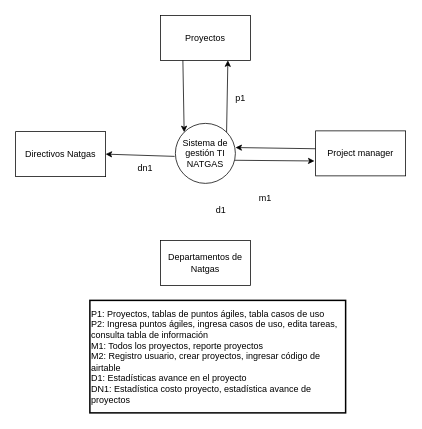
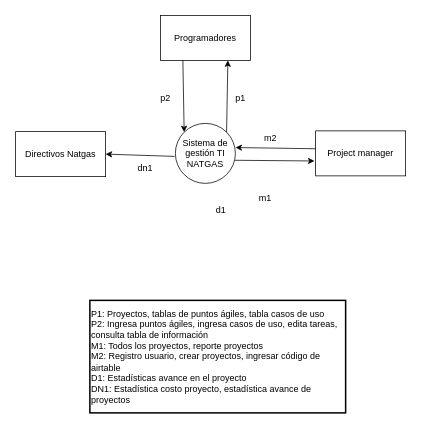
  <mxCell id="0" />
  <mxCell id="1" parent="0" />
  <mxCell id="2" value="Sistema de gestión TI NATGAS" style="ellipse;whiteSpace=wrap;html=1;aspect=fixed;" vertex="1" parent="1"><mxGeometry x="233" y="164" width="80" height="80" as="geometry" /></mxCell>
- <mxCell id="3" value="Proyectos" style="rounded=0;whiteSpace=wrap;html=1;" vertex="1" parent="1"><mxGeometry x="213" y="20" width="120" height="60" as="geometry" /></mxCell>
+ <mxCell id="3" value="Programadores" style="rounded=0;whiteSpace=wrap;html=1;" vertex="1" parent="1"><mxGeometry x="213" y="20" width="120" height="60" as="geometry" /></mxCell>
  <mxCell id="4" value="Project manager" style="rounded=0;whiteSpace=wrap;html=1;" vertex="1" parent="1"><mxGeometry x="420" y="174" width="120" height="60" as="geometry" /></mxCell>
- <mxCell id="5" value="Departamentos de Natgas" style="rounded=0;whiteSpace=wrap;html=1;" vertex="1" parent="1"><mxGeometry x="213" y="320" width="120" height="60" as="geometry" /></mxCell>
  <mxCell id="6" value="" style="endArrow=classic;html=1;entryX=0.75;entryY=1;entryDx=0;entryDy=0;exitX=1;exitY=0;exitDx=0;exitDy=0;" edge="1" parent="1" source="2" target="3"><mxGeometry width="50" height="50" relative="1" as="geometry"><mxPoint x="303" y="170" as="sourcePoint" /><mxPoint x="280" y="90" as="targetPoint" /></mxGeometry></mxCell>
  <mxCell id="7" value="p1" style="text;html=1;strokeColor=none;fillColor=none;align=center;verticalAlign=middle;whiteSpace=wrap;rounded=0;" vertex="1" parent="1"><mxGeometry x="300" y="120" width="40" height="20" as="geometry" /></mxCell>
  <mxCell id="8" value="" style="endArrow=classic;html=1;exitX=0.25;exitY=1;exitDx=0;exitDy=0;entryX=0;entryY=0;entryDx=0;entryDy=0;" edge="1" parent="1" source="3" target="2"><mxGeometry width="50" height="50" relative="1" as="geometry"><mxPoint x="300" y="160" as="sourcePoint" /><mxPoint x="350" y="110" as="targetPoint" /></mxGeometry></mxCell>
+ <mxCell id="9" value="p2" style="text;html=1;strokeColor=none;fillColor=none;align=center;verticalAlign=middle;whiteSpace=wrap;rounded=0;" vertex="1" parent="1"><mxGeometry x="200" y="120" width="40" height="20" as="geometry" /></mxCell>
  <mxCell id="10" value="" style="endArrow=classic;html=1;exitX=0.99;exitY=0.615;exitDx=0;exitDy=0;exitPerimeter=0;entryX=-0.013;entryY=0.669;entryDx=0;entryDy=0;entryPerimeter=0;" edge="1" parent="1" source="2" target="4"><mxGeometry width="50" height="50" relative="1" as="geometry"><mxPoint x="300" y="250" as="sourcePoint" /><mxPoint x="350" y="200" as="targetPoint" /></mxGeometry></mxCell>
  <mxCell id="11" value="m1" style="text;html=1;strokeColor=none;fillColor=none;align=center;verticalAlign=middle;whiteSpace=wrap;rounded=0;" vertex="1" parent="1"><mxGeometry x="333" y="254" width="40" height="20" as="geometry" /></mxCell>
  <mxCell id="12" value="" style="endArrow=classic;html=1;entryX=1.002;entryY=0.403;entryDx=0;entryDy=0;entryPerimeter=0;exitX=-0.002;exitY=0.397;exitDx=0;exitDy=0;exitPerimeter=0;" edge="1" parent="1" source="4" target="2"><mxGeometry width="50" height="50" relative="1" as="geometry"><mxPoint x="300" y="250" as="sourcePoint" /><mxPoint x="350" y="200" as="targetPoint" /></mxGeometry></mxCell>
+ <mxCell id="13" value="m2" style="text;html=1;strokeColor=none;fillColor=none;align=center;verticalAlign=middle;whiteSpace=wrap;rounded=0;" vertex="1" parent="1"><mxGeometry x="340" y="174" width="40" height="20" as="geometry" /></mxCell>
  <mxCell id="14" value="d1" style="text;html=1;strokeColor=none;fillColor=none;align=center;verticalAlign=middle;whiteSpace=wrap;rounded=0;" vertex="1" parent="1"><mxGeometry x="274" y="270" width="40" height="20" as="geometry" /></mxCell>
  <mxCell id="15" value="Directivos Natgas" style="rounded=0;whiteSpace=wrap;html=1;" vertex="1" parent="1"><mxGeometry x="20" y="175" width="120" height="60" as="geometry" /></mxCell>
  <mxCell id="16" value="" style="endArrow=none;html=1;exitX=1;exitY=0.5;exitDx=0;exitDy=0;endFill=0;startArrow=classic;startFill=1;" edge="1" parent="1" source="15"><mxGeometry width="50" height="50" relative="1" as="geometry"><mxPoint x="230" y="270" as="sourcePoint" /><mxPoint x="232" y="208" as="targetPoint" /></mxGeometry></mxCell>
  <mxCell id="17" value="dn1" style="text;html=1;strokeColor=none;fillColor=none;align=center;verticalAlign=middle;whiteSpace=wrap;rounded=0;" vertex="1" parent="1"><mxGeometry x="173" y="214" width="40" height="20" as="geometry" /></mxCell>
  <mxCell id="18" value="P1: Proyectos, tablas de puntos ágiles, tabla casos de uso&lt;br&gt;P2: Ingresa puntos ágiles, ingresa casos de uso, edita tareas, consulta tabla de información&lt;br&gt;M1: Todos los proyectos, reporte proyectos&lt;br&gt;M2: Registro usuario, crear proyectos, ingresar código de airtable&lt;br&gt;D1: Estadísticas avance en el proyecto&lt;br&gt;DN1: Estadística costo proyecto, estadística avance de proyectos&amp;nbsp;" style="text;html=1;fillColor=none;align=left;verticalAlign=middle;whiteSpace=wrap;rounded=0;strokeColor=#000000;strokeWidth=2;" vertex="1" parent="1"><mxGeometry x="119" y="400" width="341" height="150" as="geometry" /></mxCell>
